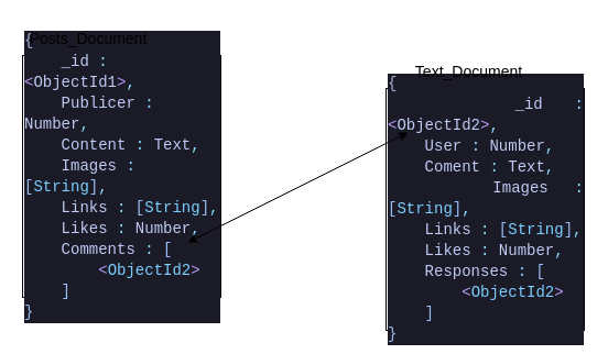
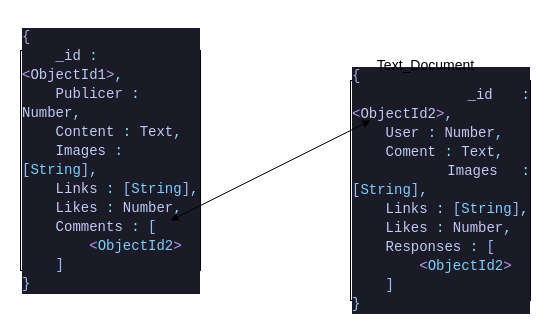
  <mxCell id="0" />
  <mxCell id="1" parent="0" />
  <mxCell id="2" value="&lt;div style=&quot;color: rgb(169, 177, 214); background-color: rgb(26, 27, 38); font-family: Consolas, &amp;quot;Courier New&amp;quot;, monospace; font-size: 14px; line-height: 19px;&quot;&gt;&lt;div style=&quot;line-height: 19px;&quot;&gt;&lt;div&gt;{&lt;/div&gt;&lt;div&gt;&lt;span style=&quot;color: #9abdf5;&quot;&gt;&amp;nbsp; &amp;nbsp; &lt;/span&gt;&lt;span style=&quot;color: #c0caf5;&quot;&gt;_id&lt;/span&gt;&lt;span style=&quot;color: #9abdf5;&quot;&gt; &lt;/span&gt;&lt;span style=&quot;color: #89ddff;&quot;&gt;:&lt;/span&gt;&lt;span style=&quot;color: #9abdf5;&quot;&gt; &lt;/span&gt;&lt;span style=&quot;color: #bb9af7;&quot;&gt;&amp;lt;&lt;/span&gt;&lt;span style=&quot;color: #c0caf5;&quot;&gt;ObjectId1&lt;/span&gt;&lt;span style=&quot;color: #bb9af7;&quot;&gt;&amp;gt;&lt;/span&gt;&lt;span style=&quot;color: #89ddff;&quot;&gt;,&lt;/span&gt;&lt;/div&gt;&lt;div&gt;&lt;span style=&quot;color: #9abdf5;&quot;&gt;&amp;nbsp; &amp;nbsp; &lt;/span&gt;&lt;span style=&quot;color: #c0caf5;&quot;&gt;Publicer&lt;/span&gt;&lt;span style=&quot;color: #9abdf5;&quot;&gt; &lt;/span&gt;&lt;span style=&quot;color: #89ddff;&quot;&gt;:&lt;/span&gt;&lt;span style=&quot;color: #9abdf5;&quot;&gt; &lt;/span&gt;&lt;span style=&quot;color: #c0caf5;&quot;&gt;Number&lt;/span&gt;&lt;span style=&quot;color: #89ddff;&quot;&gt;,&lt;/span&gt;&lt;/div&gt;&lt;div&gt;&lt;span style=&quot;color: #9abdf5;&quot;&gt;&amp;nbsp; &amp;nbsp; &lt;/span&gt;&lt;span style=&quot;color: #c0caf5;&quot;&gt;Content&lt;/span&gt;&lt;span style=&quot;color: #9abdf5;&quot;&gt; &lt;/span&gt;&lt;span style=&quot;color: #89ddff;&quot;&gt;:&lt;/span&gt;&lt;span style=&quot;color: #9abdf5;&quot;&gt; &lt;/span&gt;&lt;span style=&quot;color: #c0caf5;&quot;&gt;Text&lt;/span&gt;&lt;span style=&quot;color: #89ddff;&quot;&gt;,&lt;/span&gt;&lt;/div&gt;&lt;div&gt;&lt;span style=&quot;color: #9abdf5;&quot;&gt;&amp;nbsp; &amp;nbsp; &lt;/span&gt;&lt;span style=&quot;color: #c0caf5;&quot;&gt;Images&lt;/span&gt;&lt;span style=&quot;color: #9abdf5;&quot;&gt; &lt;/span&gt;&lt;span style=&quot;color: #89ddff;&quot;&gt;:&lt;/span&gt;&lt;span style=&quot;color: #9abdf5;&quot;&gt; [&lt;/span&gt;&lt;span style=&quot;color: #7dcfff;&quot;&gt;String&lt;/span&gt;&lt;span style=&quot;color: #9abdf5;&quot;&gt;]&lt;/span&gt;&lt;span style=&quot;color: #89ddff;&quot;&gt;,&lt;/span&gt;&lt;/div&gt;&lt;div&gt;&lt;span style=&quot;color: #9abdf5;&quot;&gt;&amp;nbsp; &amp;nbsp; &lt;/span&gt;&lt;span style=&quot;color: #c0caf5;&quot;&gt;Links&lt;/span&gt;&lt;span style=&quot;color: #9abdf5;&quot;&gt; &lt;/span&gt;&lt;span style=&quot;color: #89ddff;&quot;&gt;:&lt;/span&gt;&lt;span style=&quot;color: #9abdf5;&quot;&gt; [&lt;/span&gt;&lt;span style=&quot;color: #7dcfff;&quot;&gt;String&lt;/span&gt;&lt;span style=&quot;color: #9abdf5;&quot;&gt;]&lt;/span&gt;&lt;span style=&quot;color: #89ddff;&quot;&gt;,&lt;/span&gt;&lt;/div&gt;&lt;div&gt;&lt;span style=&quot;color: #9abdf5;&quot;&gt;&amp;nbsp; &amp;nbsp; &lt;/span&gt;&lt;span style=&quot;color: #c0caf5;&quot;&gt;Likes&lt;/span&gt;&lt;span style=&quot;color: #9abdf5;&quot;&gt; &lt;/span&gt;&lt;span style=&quot;color: #89ddff;&quot;&gt;:&lt;/span&gt;&lt;span style=&quot;color: #9abdf5;&quot;&gt; &lt;/span&gt;&lt;span style=&quot;color: #c0caf5;&quot;&gt;Number&lt;/span&gt;&lt;span style=&quot;color: #89ddff;&quot;&gt;,&lt;/span&gt;&lt;/div&gt;&lt;div&gt;&lt;span style=&quot;color: #9abdf5;&quot;&gt;&amp;nbsp; &amp;nbsp; &lt;/span&gt;&lt;span style=&quot;color: #c0caf5;&quot;&gt;Comments&lt;/span&gt;&lt;span style=&quot;color: #9abdf5;&quot;&gt; &lt;/span&gt;&lt;span style=&quot;color: #89ddff;&quot;&gt;:&lt;/span&gt;&lt;span style=&quot;color: #9abdf5;&quot;&gt; [&lt;/span&gt;&lt;/div&gt;&lt;div&gt;&lt;span style=&quot;color: #9abdf5;&quot;&gt;&amp;nbsp; &amp;nbsp; &amp;nbsp; &amp;nbsp; &lt;/span&gt;&lt;span style=&quot;color: #bb9af7;&quot;&gt;&amp;lt;&lt;/span&gt;&lt;span style=&quot;color: #7dcfff;&quot;&gt;ObjectId2&lt;/span&gt;&lt;span style=&quot;color: #bb9af7;&quot;&gt;&amp;gt;&lt;/span&gt;&lt;/div&gt;&lt;div&gt;&lt;span style=&quot;color: #9abdf5;&quot;&gt;&amp;nbsp; &amp;nbsp; ]&lt;/span&gt;&lt;/div&gt;&lt;div&gt;&lt;span style=&quot;color: #9abdf5;&quot;&gt;}&lt;/span&gt;&lt;/div&gt;&lt;/div&gt;&lt;/div&gt;" style="rounded=0;whiteSpace=wrap;html=1;align=left;movable=0;resizable=0;rotatable=0;deletable=0;editable=0;connectable=0;" vertex="1" parent="1"><mxGeometry x="20" y="50" width="180" height="220" as="geometry" /></mxCell>
- <mxCell id="3" value="Posts_Document" style="text;html=1;strokeColor=none;fillColor=none;align=center;verticalAlign=middle;whiteSpace=wrap;rounded=0;fontSize=14;" vertex="1" parent="1"><mxGeometry x="20" y="20" width="120" height="30" as="geometry" /></mxCell>
  <mxCell id="4" value="&lt;div style=&quot;color: rgb(169, 177, 214); background-color: rgb(26, 27, 38); font-family: Consolas, &amp;quot;Courier New&amp;quot;, monospace; line-height: 19px;&quot;&gt;&lt;div style=&quot;text-align: justify;&quot;&gt;{&lt;/div&gt;&lt;div style=&quot;text-align: justify;&quot;&gt;&lt;span style=&quot;color: #9abdf5;&quot;&gt;&amp;nbsp; &amp;nbsp; &lt;/span&gt;&lt;span style=&quot;color: #c0caf5;&quot;&gt;_id&lt;/span&gt;&lt;span style=&quot;color: #9abdf5;&quot;&gt; &lt;/span&gt;&lt;span style=&quot;color: #89ddff;&quot;&gt;:&lt;/span&gt;&lt;span style=&quot;color: #9abdf5;&quot;&gt; &lt;/span&gt;&lt;span style=&quot;color: #bb9af7;&quot;&gt;&amp;lt;&lt;/span&gt;&lt;span style=&quot;color: #c0caf5;&quot;&gt;ObjectId2&lt;/span&gt;&lt;span style=&quot;color: #bb9af7;&quot;&gt;&amp;gt;&lt;/span&gt;&lt;span style=&quot;color: #89ddff;&quot;&gt;,&lt;/span&gt;&lt;/div&gt;&lt;div style=&quot;text-align: justify;&quot;&gt;&lt;span style=&quot;color: #9abdf5;&quot;&gt;&amp;nbsp; &amp;nbsp; &lt;/span&gt;&lt;span style=&quot;color: #c0caf5;&quot;&gt;User&lt;/span&gt;&lt;span style=&quot;color: #9abdf5;&quot;&gt; &lt;/span&gt;&lt;span style=&quot;color: #89ddff;&quot;&gt;:&lt;/span&gt;&lt;span style=&quot;color: #9abdf5;&quot;&gt; &lt;/span&gt;&lt;span style=&quot;color: #c0caf5;&quot;&gt;Number&lt;/span&gt;&lt;span style=&quot;color: #89ddff;&quot;&gt;,&lt;/span&gt;&lt;/div&gt;&lt;div style=&quot;text-align: justify;&quot;&gt;&lt;span style=&quot;color: #9abdf5;&quot;&gt;&amp;nbsp; &amp;nbsp; &lt;/span&gt;&lt;span style=&quot;color: #c0caf5;&quot;&gt;Coment&lt;/span&gt;&lt;span style=&quot;color: #9abdf5;&quot;&gt; &lt;/span&gt;&lt;span style=&quot;color: #89ddff;&quot;&gt;:&lt;/span&gt;&lt;span style=&quot;color: #9abdf5;&quot;&gt; &lt;/span&gt;&lt;span style=&quot;color: #c0caf5;&quot;&gt;Text&lt;/span&gt;&lt;span style=&quot;color: #89ddff;&quot;&gt;,&lt;/span&gt;&lt;/div&gt;&lt;div style=&quot;text-align: justify;&quot;&gt;&lt;span style=&quot;color: #9abdf5;&quot;&gt;&amp;nbsp; &amp;nbsp; &lt;/span&gt;&lt;span style=&quot;color: #c0caf5;&quot;&gt;Images&lt;/span&gt;&lt;span style=&quot;color: #9abdf5;&quot;&gt; &lt;/span&gt;&lt;span style=&quot;color: #89ddff;&quot;&gt;:&lt;/span&gt;&lt;span style=&quot;color: #9abdf5;&quot;&gt; [&lt;/span&gt;&lt;span style=&quot;color: #7dcfff;&quot;&gt;String&lt;/span&gt;&lt;span style=&quot;color: #9abdf5;&quot;&gt;]&lt;/span&gt;&lt;span style=&quot;color: #89ddff;&quot;&gt;,&lt;/span&gt;&lt;/div&gt;&lt;div style=&quot;text-align: justify;&quot;&gt;&lt;span style=&quot;color: #9abdf5;&quot;&gt;&amp;nbsp; &amp;nbsp; &lt;/span&gt;&lt;span style=&quot;color: #c0caf5;&quot;&gt;Links&lt;/span&gt;&lt;span style=&quot;color: #9abdf5;&quot;&gt; &lt;/span&gt;&lt;span style=&quot;color: #89ddff;&quot;&gt;:&lt;/span&gt;&lt;span style=&quot;color: #9abdf5;&quot;&gt; [&lt;/span&gt;&lt;span style=&quot;color: #7dcfff;&quot;&gt;String&lt;/span&gt;&lt;span style=&quot;color: #9abdf5;&quot;&gt;]&lt;/span&gt;&lt;span style=&quot;color: #89ddff;&quot;&gt;,&lt;/span&gt;&lt;/div&gt;&lt;div style=&quot;text-align: justify;&quot;&gt;&lt;span style=&quot;color: #9abdf5;&quot;&gt;&amp;nbsp; &amp;nbsp; &lt;/span&gt;&lt;span style=&quot;color: #c0caf5;&quot;&gt;Likes&lt;/span&gt;&lt;span style=&quot;color: #9abdf5;&quot;&gt; &lt;/span&gt;&lt;span style=&quot;color: #89ddff;&quot;&gt;:&lt;/span&gt;&lt;span style=&quot;color: #9abdf5;&quot;&gt; &lt;/span&gt;&lt;span style=&quot;color: #c0caf5;&quot;&gt;Number&lt;/span&gt;&lt;span style=&quot;color: #89ddff;&quot;&gt;,&lt;/span&gt;&lt;/div&gt;&lt;div style=&quot;text-align: justify;&quot;&gt;&lt;span style=&quot;color: #9abdf5;&quot;&gt;&amp;nbsp; &amp;nbsp; &lt;/span&gt;&lt;span style=&quot;color: #c0caf5;&quot;&gt;Responses&lt;/span&gt;&lt;span style=&quot;color: #9abdf5;&quot;&gt; &lt;/span&gt;&lt;span style=&quot;color: #89ddff;&quot;&gt;:&lt;/span&gt;&lt;span style=&quot;color: #9abdf5;&quot;&gt; [&lt;/span&gt;&lt;/div&gt;&lt;div style=&quot;text-align: justify;&quot;&gt;&lt;span style=&quot;color: #9abdf5;&quot;&gt;&amp;nbsp; &amp;nbsp; &amp;nbsp; &amp;nbsp; &lt;/span&gt;&lt;span style=&quot;color: #bb9af7;&quot;&gt;&amp;lt;&lt;/span&gt;&lt;span style=&quot;color: #7dcfff;&quot;&gt;ObjectId2&lt;/span&gt;&lt;span style=&quot;color: #bb9af7;&quot;&gt;&amp;gt;&lt;/span&gt;&lt;/div&gt;&lt;div style=&quot;text-align: justify;&quot;&gt;&lt;span style=&quot;color: #9abdf5;&quot;&gt;&amp;nbsp; &amp;nbsp; ]&lt;/span&gt;&lt;/div&gt;&lt;div style=&quot;text-align: justify;&quot;&gt;&lt;span style=&quot;color: #9abdf5;&quot;&gt;}&lt;/span&gt;&lt;/div&gt;&lt;/div&gt;" style="rounded=0;whiteSpace=wrap;html=1;fontSize=14;align=left;movable=0;resizable=0;rotatable=0;deletable=0;editable=0;connectable=0;" vertex="1" parent="1"><mxGeometry x="350" y="80" width="180" height="220" as="geometry" /></mxCell>
  <mxCell id="5" value="Text_Document" style="text;html=1;align=center;verticalAlign=middle;resizable=0;points=[];autosize=1;strokeColor=none;fillColor=none;fontSize=14;" vertex="1" parent="1"><mxGeometry x="350" y="50" width="150" height="30" as="geometry" /></mxCell>
  <mxCell id="6" value="" style="endArrow=classic;startArrow=classic;html=1;rounded=0;fontSize=14;" edge="1" parent="1"><mxGeometry width="50" height="50" relative="1" as="geometry"><mxPoint x="170" y="220" as="sourcePoint" /><mxPoint x="370" y="120" as="targetPoint" /></mxGeometry></mxCell>
